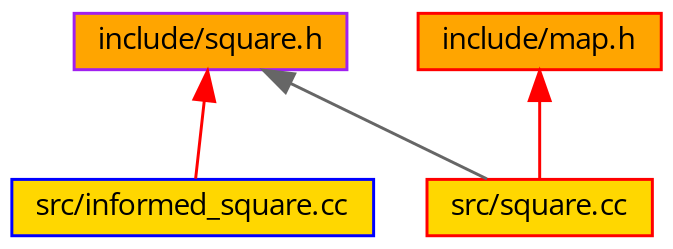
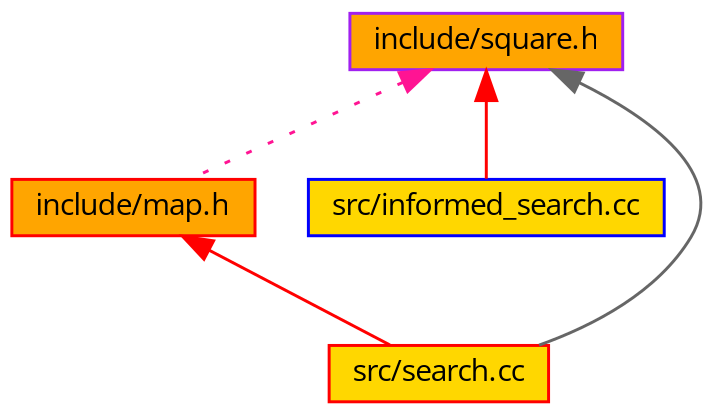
  digraph {
    fontname="Open Sans"
    node [color=red fillcolor=orange fontname="Open Sans" fontsize=10 shape=record style=filled]
    edge [color=red dir=back fontname="Open Sans" fontsize=10 labelfontname=Helvetica labelfontsize=10 style=solid]
    n1 [color=purple fontcolor=black height=0.2 label="include/square.h" width=0.4]
    n2 [height=0.2 label="include/map.h" width=0.4]
-   n3 [color=blue fillcolor=gold height=0.2 label="src/informed_square.cc" width=0.4]
-   n4 [fillcolor=gold height=0.2 label="src/square.cc" width=0.4]
+   n3 [color=blue fillcolor=gold height=0.2 label="src/informed_search.cc" width=0.4]
+   n4 [fillcolor=gold height=0.2 label="src/search.cc" width=0.4]
+   n1 -> n2 [color=deeppink style=dotted]
    n1 -> n3
    n1 -> n4 [color=gray40]
    n2 -> n4
  }
